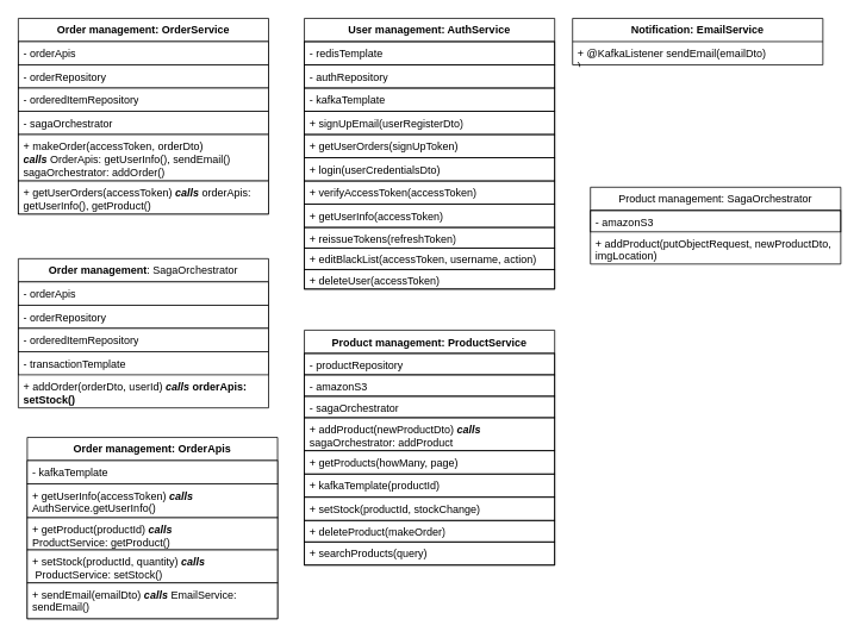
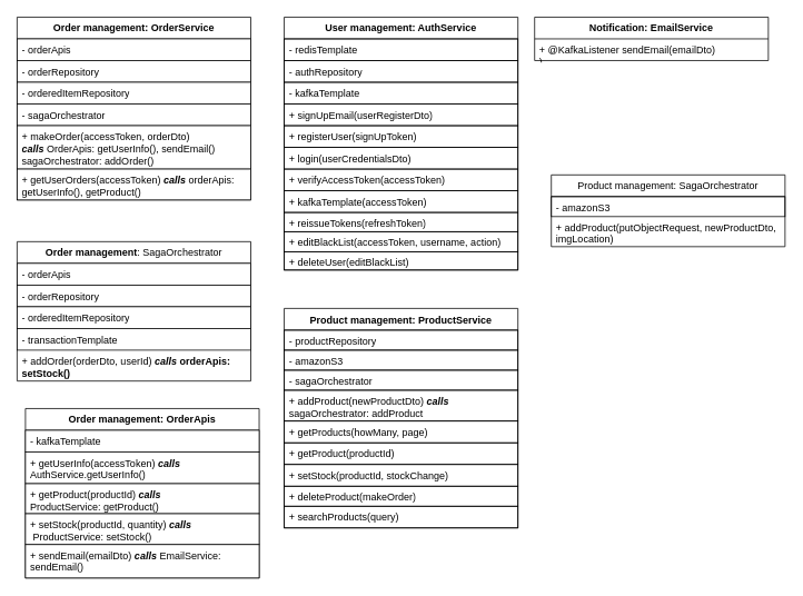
  <mxCell id="0" />
  <mxCell id="1" parent="0" />
  <mxCell id="2" value="&lt;b&gt;Order management: OrderService&lt;/b&gt;" style="swimlane;fontStyle=0;childLayout=stackLayout;horizontal=1;startSize=26;fillColor=none;horizontalStack=0;resizeParent=1;resizeParentMax=0;resizeLast=0;collapsible=1;marginBottom=0;whiteSpace=wrap;html=1;" parent="1" vertex="1"><mxGeometry x="20" y="20" width="280" height="219" as="geometry" /></mxCell>
  <mxCell id="3" value="- orderApis" style="text;strokeColor=default;fillColor=default;align=left;verticalAlign=top;spacingLeft=4;spacingRight=4;overflow=hidden;rotatable=0;points=[[0,0.5],[1,0.5]];portConstraint=eastwest;whiteSpace=wrap;html=1;" parent="2" vertex="1"><mxGeometry y="26" width="280" height="26" as="geometry" /></mxCell>
  <mxCell id="4" value="- orderRepository" style="text;strokeColor=default;fillColor=default;align=left;verticalAlign=top;spacingLeft=4;spacingRight=4;overflow=hidden;rotatable=0;points=[[0,0.5],[1,0.5]];portConstraint=eastwest;whiteSpace=wrap;html=1;" parent="2" vertex="1"><mxGeometry y="52" width="280" height="26" as="geometry" /></mxCell>
  <mxCell id="5" value="-&amp;nbsp;orderedItemRepository" style="text;strokeColor=default;fillColor=default;align=left;verticalAlign=top;spacingLeft=4;spacingRight=4;overflow=hidden;rotatable=0;points=[[0,0.5],[1,0.5]];portConstraint=eastwest;whiteSpace=wrap;html=1;" parent="2" vertex="1"><mxGeometry y="78" width="280" height="26" as="geometry" /></mxCell>
  <mxCell id="6" value="- sagaOrchestrator" style="text;strokeColor=default;fillColor=default;align=left;verticalAlign=top;spacingLeft=4;spacingRight=4;overflow=hidden;rotatable=0;points=[[0,0.5],[1,0.5]];portConstraint=eastwest;whiteSpace=wrap;html=1;" parent="2" vertex="1"><mxGeometry y="104" width="280" height="26" as="geometry" /></mxCell>
  <mxCell id="7" value="&lt;div style=&quot;&quot;&gt;&lt;span style=&quot;background-color: initial;&quot;&gt;+ makeOrder(accessToken, orderDto) &lt;b&gt;&lt;i&gt;calls&lt;/i&gt;&lt;/b&gt;&amp;nbsp;OrderApis: getUserInfo(), sendEmail()&amp;nbsp; sagaOrchestrator: addOrder()&lt;/span&gt;&lt;/div&gt;" style="text;strokeColor=default;fillColor=default;align=left;verticalAlign=top;spacingLeft=4;spacingRight=4;overflow=hidden;rotatable=0;points=[[0,0.5],[1,0.5]];portConstraint=eastwest;whiteSpace=wrap;html=1;" parent="2" vertex="1"><mxGeometry y="130" width="280" height="52" as="geometry" /></mxCell>
  <mxCell id="8" value="&lt;div style=&quot;&quot;&gt;+ getUserOrders(accessToken)&amp;nbsp;&lt;b&gt;&lt;i&gt;calls &lt;/i&gt;&lt;/b&gt;orderApis: getUserInfo(), getProduct()&lt;/div&gt;" style="text;strokeColor=default;fillColor=default;align=left;verticalAlign=top;spacingLeft=4;spacingRight=4;overflow=hidden;rotatable=0;points=[[0,0.5],[1,0.5]];portConstraint=eastwest;whiteSpace=wrap;html=1;" parent="2" vertex="1"><mxGeometry y="182" width="280" height="37" as="geometry" /></mxCell>
  <mxCell id="9" value="&lt;b&gt;User management: AuthService&lt;/b&gt;" style="swimlane;fontStyle=0;childLayout=stackLayout;horizontal=1;startSize=26;fillColor=none;horizontalStack=0;resizeParent=1;resizeParentMax=0;resizeLast=0;collapsible=1;marginBottom=0;whiteSpace=wrap;html=1;" parent="1" vertex="1"><mxGeometry x="340" y="20" width="280" height="303" as="geometry"><mxRectangle x="20" y="170" width="140" height="30" as="alternateBounds" /></mxGeometry></mxCell>
  <mxCell id="10" value="- redisTemplate" style="text;strokeColor=default;fillColor=none;align=left;verticalAlign=top;spacingLeft=4;spacingRight=4;overflow=hidden;rotatable=0;points=[[0,0.5],[1,0.5]];portConstraint=eastwest;whiteSpace=wrap;html=1;" parent="9" vertex="1"><mxGeometry y="26" width="280" height="26" as="geometry" /></mxCell>
  <mxCell id="11" value="- authRepository" style="text;strokeColor=default;fillColor=none;align=left;verticalAlign=top;spacingLeft=4;spacingRight=4;overflow=hidden;rotatable=0;points=[[0,0.5],[1,0.5]];portConstraint=eastwest;whiteSpace=wrap;html=1;" parent="9" vertex="1"><mxGeometry y="52" width="280" height="26" as="geometry" /></mxCell>
  <mxCell id="12" value="- kafkaTemplate" style="text;strokeColor=default;fillColor=none;align=left;verticalAlign=top;spacingLeft=4;spacingRight=4;overflow=hidden;rotatable=0;points=[[0,0.5],[1,0.5]];portConstraint=eastwest;whiteSpace=wrap;html=1;" parent="9" vertex="1"><mxGeometry y="78" width="280" height="26" as="geometry" /></mxCell>
  <mxCell id="13" value="+ signUpEmail(userRegisterDto)" style="text;strokeColor=default;fillColor=none;align=left;verticalAlign=top;spacingLeft=4;spacingRight=4;overflow=hidden;rotatable=0;points=[[0,0.5],[1,0.5]];portConstraint=eastwest;whiteSpace=wrap;html=1;" parent="9" vertex="1"><mxGeometry y="104" width="280" height="26" as="geometry" /></mxCell>
- <mxCell id="14" value="+ getUserOrders(signUpToken)" style="text;strokeColor=default;fillColor=none;align=left;verticalAlign=top;spacingLeft=4;spacingRight=4;overflow=hidden;rotatable=0;points=[[0,0.5],[1,0.5]];portConstraint=eastwest;whiteSpace=wrap;html=1;" parent="9" vertex="1"><mxGeometry y="130" width="280" height="26" as="geometry" /></mxCell>
+ <mxCell id="14" value="+ registerUser(signUpToken)" style="text;strokeColor=default;fillColor=none;align=left;verticalAlign=top;spacingLeft=4;spacingRight=4;overflow=hidden;rotatable=0;points=[[0,0.5],[1,0.5]];portConstraint=eastwest;whiteSpace=wrap;html=1;" parent="9" vertex="1"><mxGeometry y="130" width="280" height="26" as="geometry" /></mxCell>
  <mxCell id="15" value="+ login(userCredentialsDto&lt;span style=&quot;background-color: initial;&quot;&gt;)&lt;/span&gt;" style="text;strokeColor=default;fillColor=none;align=left;verticalAlign=top;spacingLeft=4;spacingRight=4;overflow=hidden;rotatable=0;points=[[0,0.5],[1,0.5]];portConstraint=eastwest;whiteSpace=wrap;html=1;" parent="9" vertex="1"><mxGeometry y="156" width="280" height="26" as="geometry" /></mxCell>
  <mxCell id="16" value="&lt;p style=&quot;margin-top: 0pt; margin-bottom: 0pt; margin-left: 0in; direction: ltr; unicode-bidi: embed; word-break: normal;&quot;&gt;+ verifyAccessToken(accessToken)&lt;br&gt;&lt;/p&gt;" style="text;strokeColor=default;fillColor=none;align=left;verticalAlign=top;spacingLeft=4;spacingRight=4;overflow=hidden;rotatable=0;points=[[0,0.5],[1,0.5]];portConstraint=eastwest;whiteSpace=wrap;html=1;" parent="9" vertex="1"><mxGeometry y="182" width="280" height="26" as="geometry" /></mxCell>
- <mxCell id="17" value="+ getUserInfo(accessToken)" style="text;strokeColor=default;fillColor=none;align=left;verticalAlign=top;spacingLeft=4;spacingRight=4;overflow=hidden;rotatable=0;points=[[0,0.5],[1,0.5]];portConstraint=eastwest;whiteSpace=wrap;html=1;" parent="9" vertex="1"><mxGeometry y="208" width="280" height="26" as="geometry" /></mxCell>
+ <mxCell id="17" value="+ kafkaTemplate(accessToken)" style="text;strokeColor=default;fillColor=none;align=left;verticalAlign=top;spacingLeft=4;spacingRight=4;overflow=hidden;rotatable=0;points=[[0,0.5],[1,0.5]];portConstraint=eastwest;whiteSpace=wrap;html=1;" parent="9" vertex="1"><mxGeometry y="208" width="280" height="26" as="geometry" /></mxCell>
  <mxCell id="18" value="&lt;p style=&quot;margin-top: 0pt; margin-bottom: 0pt; margin-left: 0in; direction: ltr; unicode-bidi: embed; word-break: normal;&quot;&gt;+ reissueTokens(refreshToken)&lt;/p&gt;" style="text;strokeColor=default;fillColor=none;align=left;verticalAlign=top;spacingLeft=4;spacingRight=4;overflow=hidden;rotatable=0;points=[[0,0.5],[1,0.5]];portConstraint=eastwest;whiteSpace=wrap;html=1;" parent="9" vertex="1"><mxGeometry y="234" width="280" height="23" as="geometry" /></mxCell>
  <mxCell id="19" value="+ editBlackList(accessToken, username, action)" style="text;strokeColor=default;fillColor=none;align=left;verticalAlign=top;spacingLeft=4;spacingRight=4;overflow=hidden;rotatable=0;points=[[0,0.5],[1,0.5]];portConstraint=eastwest;whiteSpace=wrap;html=1;" parent="9" vertex="1"><mxGeometry y="257" width="280" height="24" as="geometry" /></mxCell>
- <mxCell id="20" value="&lt;p style=&quot;margin-top: 0pt; margin-bottom: 0pt; margin-left: 0in; direction: ltr; unicode-bidi: embed; word-break: normal;&quot;&gt;+ deleteUser(accessToken)&lt;/p&gt;" style="text;strokeColor=default;fillColor=none;align=left;verticalAlign=top;spacingLeft=4;spacingRight=4;overflow=hidden;rotatable=0;points=[[0,0.5],[1,0.5]];portConstraint=eastwest;whiteSpace=wrap;html=1;" parent="9" vertex="1"><mxGeometry y="281" width="280" height="22" as="geometry" /></mxCell>
+ <mxCell id="20" value="&lt;p style=&quot;margin-top: 0pt; margin-bottom: 0pt; margin-left: 0in; direction: ltr; unicode-bidi: embed; word-break: normal;&quot;&gt;+ deleteUser(editBlackList)&lt;/p&gt;" style="text;strokeColor=default;fillColor=none;align=left;verticalAlign=top;spacingLeft=4;spacingRight=4;overflow=hidden;rotatable=0;points=[[0,0.5],[1,0.5]];portConstraint=eastwest;whiteSpace=wrap;html=1;" parent="9" vertex="1"><mxGeometry y="281" width="280" height="22" as="geometry" /></mxCell>
  <mxCell id="21" value="Product management: ProductService" style="swimlane;fontStyle=1;align=center;verticalAlign=top;childLayout=stackLayout;horizontal=1;startSize=26;horizontalStack=0;resizeParent=1;resizeParentMax=0;resizeLast=0;collapsible=1;marginBottom=0;whiteSpace=wrap;html=1;fillColor=none;" parent="1" vertex="1"><mxGeometry x="340" y="369" width="280" height="263" as="geometry" /></mxCell>
  <mxCell id="22" value="- productRepository" style="text;strokeColor=default;fillColor=none;align=left;verticalAlign=top;spacingLeft=4;spacingRight=4;overflow=hidden;rotatable=0;points=[[0,0.5],[1,0.5]];portConstraint=eastwest;whiteSpace=wrap;html=1;" parent="21" vertex="1"><mxGeometry y="26" width="280" height="24" as="geometry" /></mxCell>
  <mxCell id="23" value="- amazonS3" style="text;strokeColor=default;fillColor=none;align=left;verticalAlign=top;spacingLeft=4;spacingRight=4;overflow=hidden;rotatable=0;points=[[0,0.5],[1,0.5]];portConstraint=eastwest;whiteSpace=wrap;html=1;" parent="21" vertex="1"><mxGeometry y="50" width="280" height="24" as="geometry" /></mxCell>
  <mxCell id="24" value="- sagaOrchestrator" style="text;strokeColor=default;fillColor=none;align=left;verticalAlign=top;spacingLeft=4;spacingRight=4;overflow=hidden;rotatable=0;points=[[0,0.5],[1,0.5]];portConstraint=eastwest;whiteSpace=wrap;html=1;" parent="21" vertex="1"><mxGeometry y="74" width="280" height="24" as="geometry" /></mxCell>
  <mxCell id="25" value="+ addProduct(newProductDto) &lt;b&gt;&lt;i&gt;calls &lt;/i&gt;&lt;/b&gt;sagaOrchestrator: addProduct" style="text;strokeColor=default;fillColor=none;align=left;verticalAlign=top;spacingLeft=4;spacingRight=4;overflow=hidden;rotatable=0;points=[[0,0.5],[1,0.5]];portConstraint=eastwest;whiteSpace=wrap;html=1;" parent="21" vertex="1"><mxGeometry y="98" width="280" height="37" as="geometry" /></mxCell>
  <mxCell id="26" value="&lt;p style=&quot;margin-top: 0pt; margin-bottom: 0pt; margin-left: 0in; direction: ltr; unicode-bidi: embed; word-break: normal;&quot;&gt;+ getProducts(howMany, page)&lt;br&gt;&lt;/p&gt;" style="text;strokeColor=default;fillColor=none;align=left;verticalAlign=top;spacingLeft=4;spacingRight=4;overflow=hidden;rotatable=0;points=[[0,0.5],[1,0.5]];portConstraint=eastwest;whiteSpace=wrap;html=1;" parent="21" vertex="1"><mxGeometry y="135" width="280" height="26" as="geometry" /></mxCell>
- <mxCell id="27" value="&lt;p style=&quot;margin-top: 0pt; margin-bottom: 0pt; margin-left: 0in; direction: ltr; unicode-bidi: embed; word-break: normal;&quot;&gt;+ kafkaTemplate(productId)&lt;br&gt;&lt;/p&gt;" style="text;strokeColor=default;fillColor=none;align=left;verticalAlign=top;spacingLeft=4;spacingRight=4;overflow=hidden;rotatable=0;points=[[0,0.5],[1,0.5]];portConstraint=eastwest;whiteSpace=wrap;html=1;" parent="21" vertex="1"><mxGeometry y="161" width="280" height="26" as="geometry" /></mxCell>
+ <mxCell id="27" value="&lt;p style=&quot;margin-top: 0pt; margin-bottom: 0pt; margin-left: 0in; direction: ltr; unicode-bidi: embed; word-break: normal;&quot;&gt;+ getProduct(productId)&lt;br&gt;&lt;/p&gt;" style="text;strokeColor=default;fillColor=none;align=left;verticalAlign=top;spacingLeft=4;spacingRight=4;overflow=hidden;rotatable=0;points=[[0,0.5],[1,0.5]];portConstraint=eastwest;whiteSpace=wrap;html=1;" parent="21" vertex="1"><mxGeometry y="161" width="280" height="26" as="geometry" /></mxCell>
  <mxCell id="28" value="+ setStock(productId, stockChange)" style="text;strokeColor=default;fillColor=none;align=left;verticalAlign=top;spacingLeft=4;spacingRight=4;overflow=hidden;rotatable=0;points=[[0,0.5],[1,0.5]];portConstraint=eastwest;whiteSpace=wrap;html=1;" parent="21" vertex="1"><mxGeometry y="187" width="280" height="26" as="geometry" /></mxCell>
  <mxCell id="29" value="+ deleteProduct(makeOrder)" style="text;strokeColor=default;fillColor=none;align=left;verticalAlign=top;spacingLeft=4;spacingRight=4;overflow=hidden;rotatable=0;points=[[0,0.5],[1,0.5]];portConstraint=eastwest;whiteSpace=wrap;html=1;" parent="21" vertex="1"><mxGeometry y="213" width="280" height="24" as="geometry" /></mxCell>
  <mxCell id="30" value="+ searchProducts(query)" style="text;strokeColor=default;fillColor=none;align=left;verticalAlign=top;spacingLeft=4;spacingRight=4;overflow=hidden;rotatable=0;points=[[0,0.5],[1,0.5]];portConstraint=eastwest;whiteSpace=wrap;html=1;" parent="21" vertex="1"><mxGeometry y="237" width="280" height="26" as="geometry" /></mxCell>
  <mxCell id="31" value="&lt;b&gt;Notification: EmailService&lt;/b&gt;" style="swimlane;fontStyle=0;childLayout=stackLayout;horizontal=1;startSize=26;fillColor=none;horizontalStack=0;resizeParent=1;resizeParentMax=0;resizeLast=0;collapsible=1;marginBottom=0;whiteSpace=wrap;html=1;" parent="1" vertex="1"><mxGeometry x="640" y="20" width="280" height="52" as="geometry" /></mxCell>
  <mxCell id="32" value="+ @KafkaListener sendEmail(emailDto)&lt;br&gt;)&amp;nbsp;" style="text;strokeColor=none;fillColor=none;align=left;verticalAlign=top;spacingLeft=4;spacingRight=4;overflow=hidden;rotatable=0;points=[[0,0.5],[1,0.5]];portConstraint=eastwest;whiteSpace=wrap;html=1;" parent="31" vertex="1"><mxGeometry y="26" width="280" height="26" as="geometry" /></mxCell>
  <mxCell id="33" value="&lt;b&gt;Order management: OrderApis&lt;/b&gt;" style="swimlane;fontStyle=0;childLayout=stackLayout;horizontal=1;startSize=26;fillColor=none;horizontalStack=0;resizeParent=1;resizeParentMax=0;resizeLast=0;collapsible=1;marginBottom=0;whiteSpace=wrap;html=1;" parent="1" vertex="1"><mxGeometry x="30" y="489" width="280" height="203" as="geometry" /></mxCell>
  <mxCell id="34" value="- kafkaTemplate" style="text;strokeColor=default;fillColor=default;align=left;verticalAlign=top;spacingLeft=4;spacingRight=4;overflow=hidden;rotatable=0;points=[[0,0.5],[1,0.5]];portConstraint=eastwest;whiteSpace=wrap;html=1;" parent="33" vertex="1"><mxGeometry y="26" width="280" height="26" as="geometry" /></mxCell>
  <mxCell id="35" value="+ getUserInfo(accessToken) &lt;b&gt;&lt;i&gt;calls &lt;/i&gt;&lt;/b&gt;AuthService.getUserInfo()" style="text;strokeColor=default;fillColor=default;align=left;verticalAlign=top;spacingLeft=4;spacingRight=4;overflow=hidden;rotatable=0;points=[[0,0.5],[1,0.5]];portConstraint=eastwest;whiteSpace=wrap;html=1;" parent="33" vertex="1"><mxGeometry y="52" width="280" height="38" as="geometry" /></mxCell>
  <mxCell id="36" value="+&amp;nbsp;getProduct(productId)&amp;nbsp;&lt;b style=&quot;border-color: var(--border-color);&quot;&gt;&lt;i style=&quot;border-color: var(--border-color);&quot;&gt;calls&amp;nbsp;&lt;/i&gt;&lt;/b&gt;&lt;br&gt;ProductService: getProduct()" style="text;strokeColor=default;fillColor=default;align=left;verticalAlign=top;spacingLeft=4;spacingRight=4;overflow=hidden;rotatable=0;points=[[0,0.5],[1,0.5]];portConstraint=eastwest;whiteSpace=wrap;html=1;" parent="33" vertex="1"><mxGeometry y="90" width="280" height="36" as="geometry" /></mxCell>
  <mxCell id="37" value="+&amp;nbsp;setStock(productId, quantity)&amp;nbsp;&lt;b style=&quot;border-color: var(--border-color);&quot;&gt;&lt;i style=&quot;border-color: var(--border-color);&quot;&gt;calls&amp;nbsp;&lt;/i&gt;&lt;/b&gt;&lt;br&gt;&amp;nbsp;ProductService: setStock()" style="text;strokeColor=default;fillColor=default;align=left;verticalAlign=top;spacingLeft=4;spacingRight=4;overflow=hidden;rotatable=0;points=[[0,0.5],[1,0.5]];portConstraint=eastwest;whiteSpace=wrap;html=1;" parent="33" vertex="1"><mxGeometry y="126" width="280" height="37" as="geometry" /></mxCell>
  <mxCell id="38" value="+ sendEmail(emailDto) &lt;i&gt;&lt;b&gt;calls&lt;/b&gt; &lt;/i&gt;EmailService: sendEmail()" style="text;strokeColor=default;fillColor=default;align=left;verticalAlign=top;spacingLeft=4;spacingRight=4;overflow=hidden;rotatable=0;points=[[0,0.5],[1,0.5]];portConstraint=eastwest;whiteSpace=wrap;html=1;" parent="33" vertex="1"><mxGeometry y="163" width="280" height="40" as="geometry" /></mxCell>
  <mxCell id="39" value="Product management: SagaOrchestrator" style="swimlane;fontStyle=0;childLayout=stackLayout;horizontal=1;startSize=26;fillColor=none;horizontalStack=0;resizeParent=1;resizeParentMax=0;resizeLast=0;collapsible=1;marginBottom=0;whiteSpace=wrap;html=1;" parent="1" vertex="1"><mxGeometry x="660" y="209" width="280" height="86" as="geometry" /></mxCell>
  <mxCell id="40" value="- amazonS3" style="text;strokeColor=default;fillColor=none;align=left;verticalAlign=top;spacingLeft=4;spacingRight=4;overflow=hidden;rotatable=0;points=[[0,0.5],[1,0.5]];portConstraint=eastwest;whiteSpace=wrap;html=1;" parent="39" vertex="1"><mxGeometry y="26" width="280" height="24" as="geometry" /></mxCell>
  <mxCell id="41" value="+&amp;nbsp;addProduct(putObjectRequest, newProductDto, imgLocation)" style="text;strokeColor=none;fillColor=none;align=left;verticalAlign=top;spacingLeft=4;spacingRight=4;overflow=hidden;rotatable=0;points=[[0,0.5],[1,0.5]];portConstraint=eastwest;whiteSpace=wrap;html=1;" parent="39" vertex="1"><mxGeometry y="50" width="280" height="36" as="geometry" /></mxCell>
  <mxCell id="42" value="&lt;b style=&quot;border-color: var(--border-color);&quot;&gt;Order management&lt;/b&gt;: SagaOrchestrator" style="swimlane;fontStyle=0;childLayout=stackLayout;horizontal=1;startSize=26;fillColor=none;horizontalStack=0;resizeParent=1;resizeParentMax=0;resizeLast=0;collapsible=1;marginBottom=0;whiteSpace=wrap;html=1;" parent="1" vertex="1"><mxGeometry x="20" y="289" width="280" height="167" as="geometry" /></mxCell>
  <mxCell id="43" value="- orderApis" style="text;strokeColor=default;fillColor=default;align=left;verticalAlign=top;spacingLeft=4;spacingRight=4;overflow=hidden;rotatable=0;points=[[0,0.5],[1,0.5]];portConstraint=eastwest;whiteSpace=wrap;html=1;" parent="42" vertex="1"><mxGeometry y="26" width="280" height="26" as="geometry" /></mxCell>
  <mxCell id="44" value="-&amp;nbsp;orderRepository" style="text;strokeColor=default;fillColor=default;align=left;verticalAlign=top;spacingLeft=4;spacingRight=4;overflow=hidden;rotatable=0;points=[[0,0.5],[1,0.5]];portConstraint=eastwest;whiteSpace=wrap;html=1;" parent="42" vertex="1"><mxGeometry y="52" width="280" height="26" as="geometry" /></mxCell>
  <mxCell id="45" value="-&amp;nbsp;orderedItemRepository" style="text;strokeColor=default;fillColor=default;align=left;verticalAlign=top;spacingLeft=4;spacingRight=4;overflow=hidden;rotatable=0;points=[[0,0.5],[1,0.5]];portConstraint=eastwest;whiteSpace=wrap;html=1;" parent="42" vertex="1"><mxGeometry y="78" width="280" height="26" as="geometry" /></mxCell>
  <mxCell id="46" value="-&amp;nbsp;transactionTemplate" style="text;strokeColor=default;fillColor=default;align=left;verticalAlign=top;spacingLeft=4;spacingRight=4;overflow=hidden;rotatable=0;points=[[0,0.5],[1,0.5]];portConstraint=eastwest;whiteSpace=wrap;html=1;" parent="42" vertex="1"><mxGeometry y="104" width="280" height="26" as="geometry" /></mxCell>
  <mxCell id="47" value="+&amp;nbsp;addOrder(orderDto, userId)&amp;nbsp;&lt;b&gt;&lt;i&gt;calls &lt;/i&gt;orderApis: setStock()&lt;/b&gt;" style="text;strokeColor=none;fillColor=none;align=left;verticalAlign=top;spacingLeft=4;spacingRight=4;overflow=hidden;rotatable=0;points=[[0,0.5],[1,0.5]];portConstraint=eastwest;whiteSpace=wrap;html=1;" parent="42" vertex="1"><mxGeometry y="130" width="280" height="37" as="geometry" /></mxCell>
